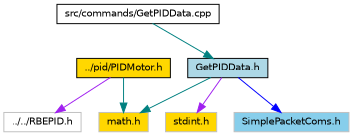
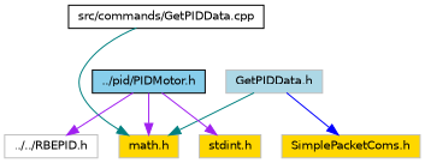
  digraph {
    fontname="DejaVu Sans"
    node [color=grey75 fillcolor=white fontname="DejaVu Sans" fontsize=10 shape=record style=filled]
    edge [color=purple fontname="DejaVu Sans" fontsize=10 labelfontname=Helvetica labelfontsize=10 style=solid]
    n1 [color=black fontcolor=black height=0.2 label="src/commands/GetPIDData.cpp" width=0.4]
-   n2 [color=black fillcolor=lightblue height=0.2 label="GetPIDData.h" width=0.4]
-   n3 [fillcolor=skyblue height=0.2 label="SimplePacketComs.h" width=0.4]
+   n2 [fillcolor=lightblue height=0.2 label="GetPIDData.h" width=0.4]
+   n3 [fillcolor=gold height=0.2 label="SimplePacketComs.h" width=0.4]
    n4 [fillcolor=gold height=0.2 label="math.h" width=0.4]
-   n5 [color=black fillcolor=gold height=0.2 label="../pid/PIDMotor.h" width=0.4]
+   n5 [color=black fillcolor=skyblue height=0.2 label="../pid/PIDMotor.h" width=0.4]
    n6 [fillcolor=gold height=0.2 label="stdint.h" width=0.4]
    n7 [height=0.2 label="../../RBEPID.h" width=0.4]
-   n1 -> n2 [color=teal]
+   n1 -> n4 [color=teal]
    n2 -> n3 [color=blue]
    n2 -> n4 [color=teal]
-   n5 -> n4 [color=teal]
-   n2 -> n6
+   n5 -> n4
+   n5 -> n6
    n5 -> n7
  }
